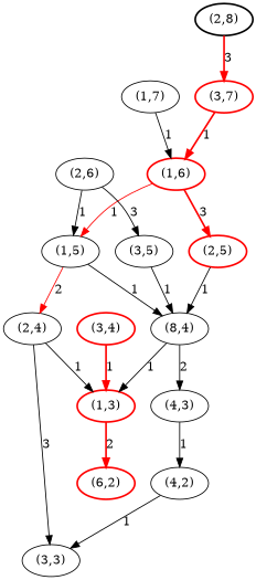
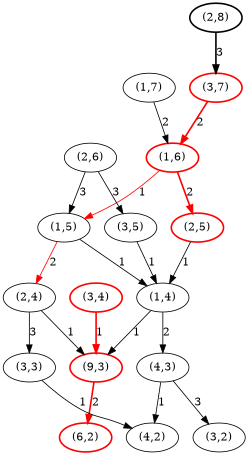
  strict digraph {
    node [style=solid]
    edge [style=solid]
-   n1 [color=red label="(1,3)" style=bold]
+   n1 [color=red label="(9,3)" style=bold]
    n2 [color=red label="(6,2)" style=bold]
-   n3 [label="(8,4)"]
+   n3 [label="(1,4)"]
    n4 [label="(4,3)"]
    n5 [label="(4,2)"]
+   n6 [label="(3,2)"]
    n7 [label="(1,5)"]
    n8 [label="(2,4)"]
    n9 [label="(3,3)"]
    n10 [color=red label="(1,6)" style=bold]
    n11 [color=red label="(2,5)" style=bold]
    n12 [color=red label="(3,4)" style=bold]
    n13 [label="(1,7)"]
    n14 [label="(2,6)"]
    n15 [label="(3,5)"]
    n16 [color=black label="(2,8)" style=bold]
    n17 [color=red label="(3,7)" style=bold]
    n1 -> n2 [color=red label=2 style=bold]
    n3 -> n1 [label=1]
    n3 -> n4 [label=2]
    n4 -> n5 [label=1]
+   n4 -> n6 [label=3]
    n7 -> n3 [label=1]
    n7 -> n8 [color=red label=2]
    n8 -> n1 [label=1]
    n8 -> n9 [label=3]
-   n5 -> n9 [label=1]
+   n9 -> n5 [label=1]
    n10 -> n7 [color=red label=1]
-   n10 -> n11 [color=red label=3 style=bold]
+   n10 -> n11 [color=red label=2 style=bold]
    n11 -> n3 [label=1]
    n12 -> n1 [color=red label=1 style=bold]
-   n13 -> n10 [label=1]
-   n14 -> n7 [label=1]
+   n13 -> n10 [label=2]
+   n14 -> n7 [label=3]
    n14 -> n15 [label=3]
    n15 -> n3 [label=1]
-   n16 -> n17 [color=red label=3 style=bold]
-   n17 -> n10 [color=red label=1 style=bold]
+   n16 -> n17 [color=black label=3 style=bold]
+   n17 -> n10 [color=red label=2 style=bold]
  }
